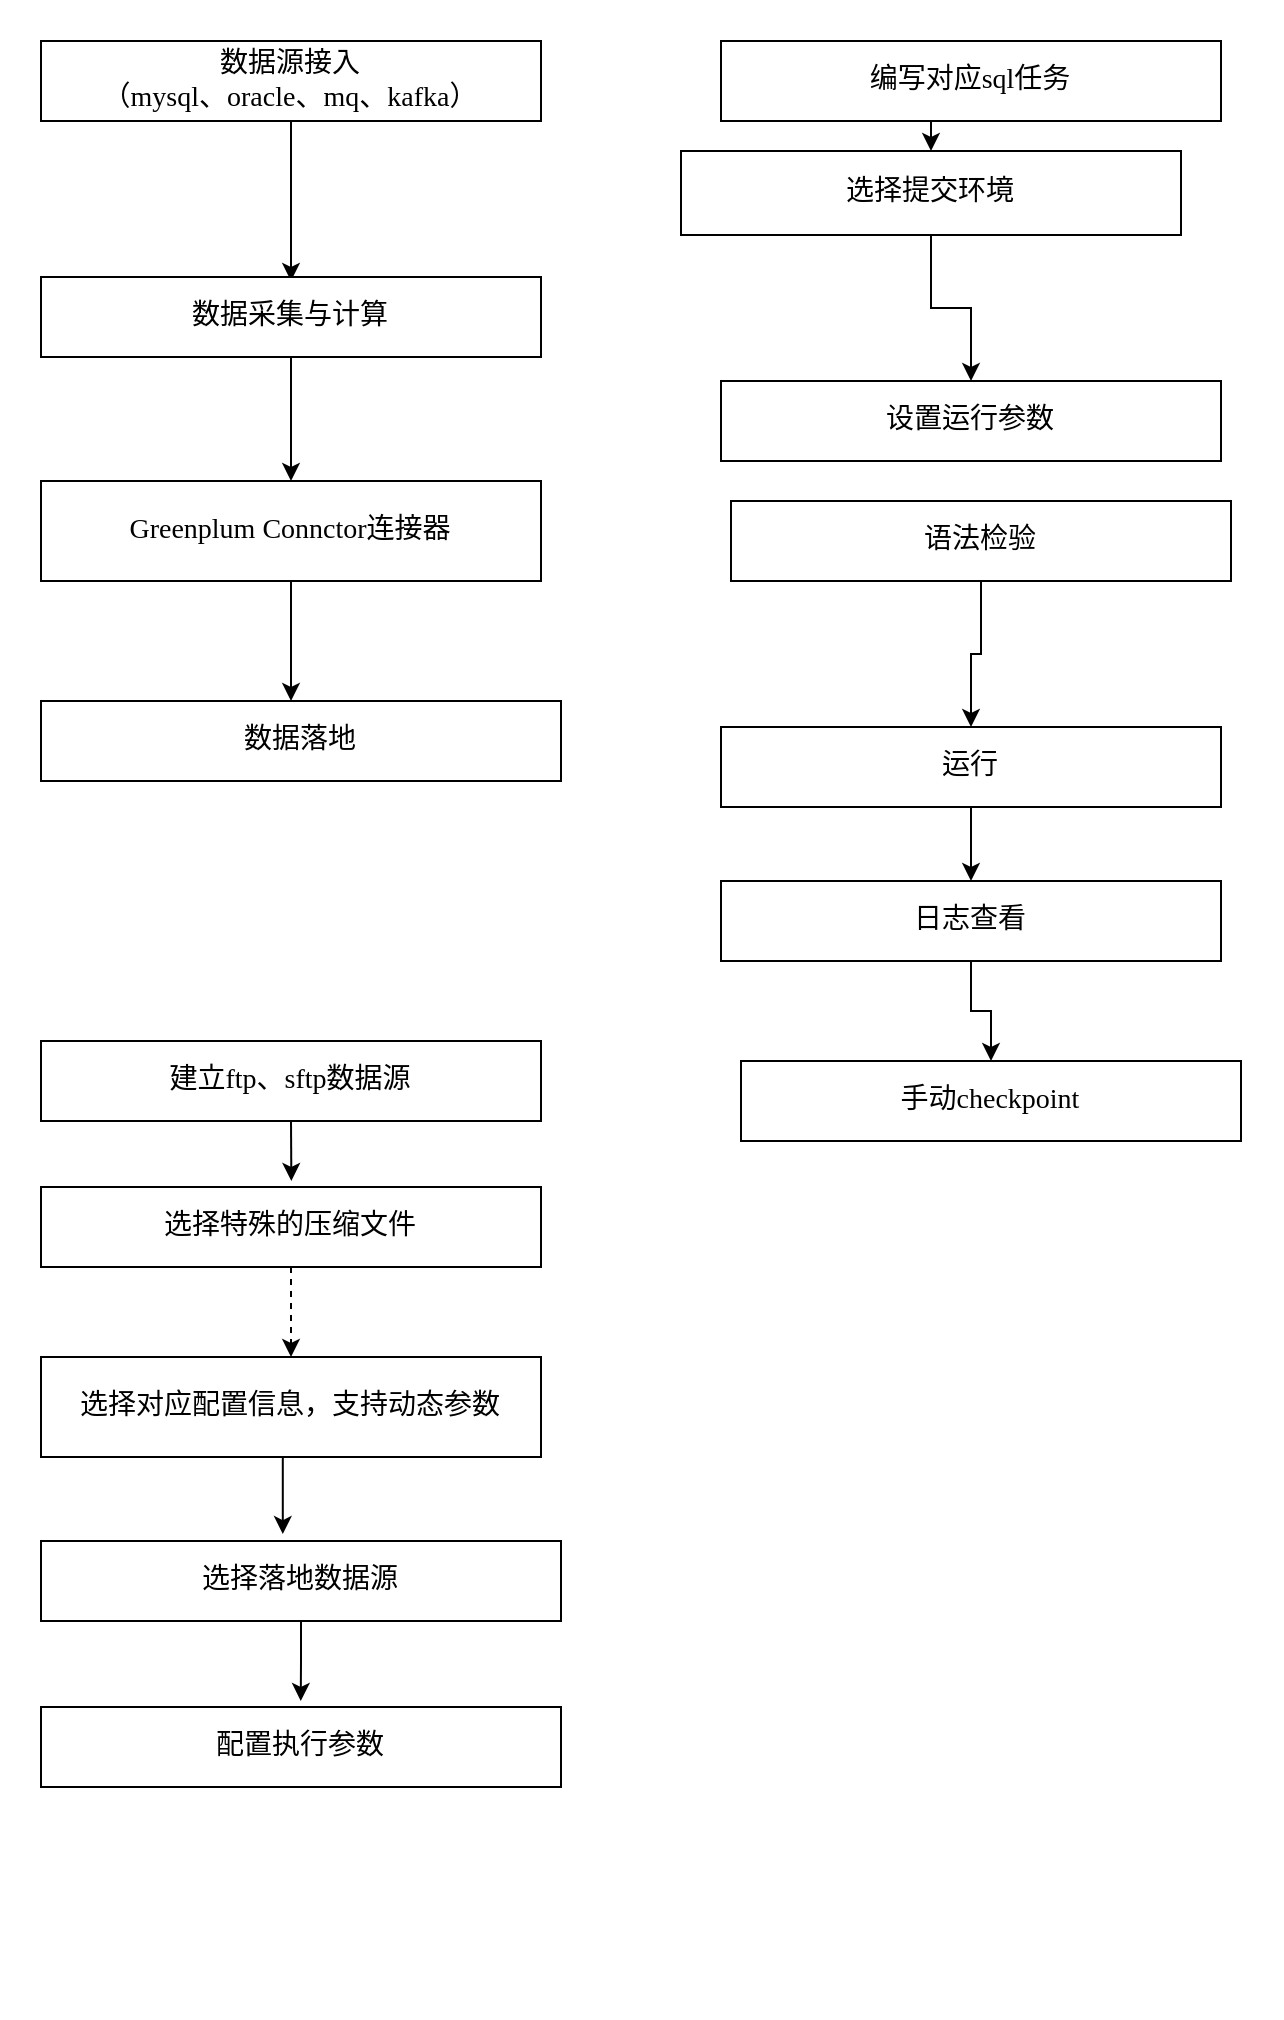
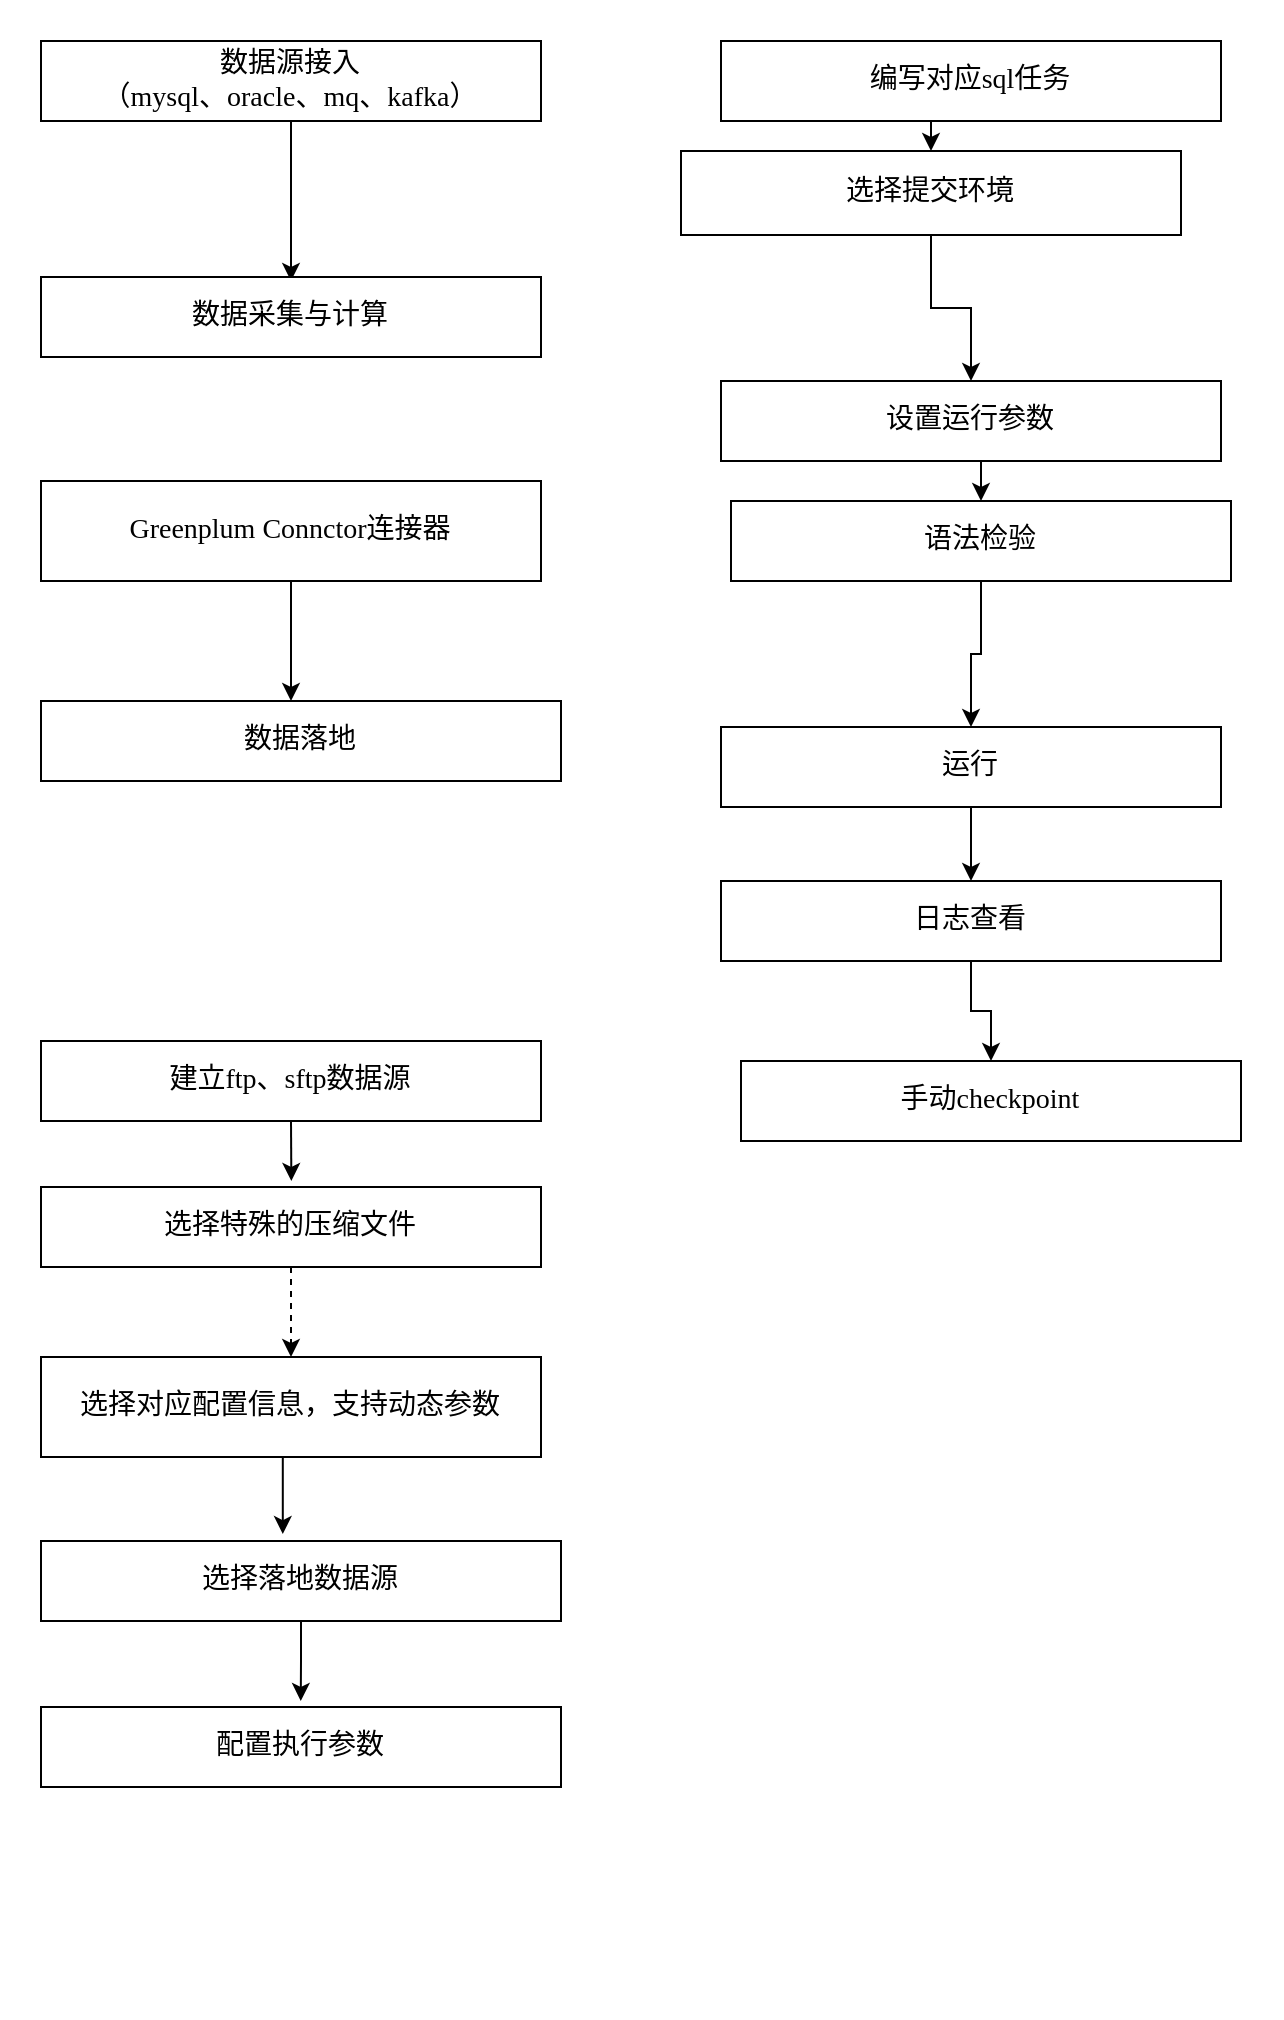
  <mxCell id="0" />
  <mxCell id="1" parent="0" />
  <mxCell id="2" value="1" style="text;html=1;strokeColor=none;fillColor=none;align=center;verticalAlign=middle;whiteSpace=wrap;fontSize=30;fontColor=#FFFFFF;" parent="1" vertex="1"><mxGeometry x="150" y="158" width="40" height="20" as="geometry" /></mxCell>
  <mxCell id="3" value="3" style="text;html=1;strokeColor=none;fillColor=none;align=center;verticalAlign=middle;whiteSpace=wrap;fontSize=30;fontColor=#FFFFFF;" parent="1" vertex="1"><mxGeometry x="150" y="383" width="40" height="20" as="geometry" /></mxCell>
  <mxCell id="4" value="4" style="text;html=1;strokeColor=none;fillColor=none;align=center;verticalAlign=middle;whiteSpace=wrap;fontSize=30;fontColor=#FFFFFF;" parent="1" vertex="1"><mxGeometry x="320" y="498" width="40" height="20" as="geometry" /></mxCell>
  <mxCell id="5" value="5" style="text;html=1;strokeColor=none;fillColor=none;align=center;verticalAlign=middle;whiteSpace=wrap;fontSize=30;fontColor=#FFFFFF;" parent="1" vertex="1"><mxGeometry x="150" y="613" width="40" height="20" as="geometry" /></mxCell>
  <mxCell id="6" value="6" style="text;html=1;strokeColor=none;fillColor=none;align=center;verticalAlign=middle;whiteSpace=wrap;fontSize=30;fontColor=#FFFFFF;" parent="1" vertex="1"><mxGeometry x="320" y="728" width="40" height="20" as="geometry" /></mxCell>
  <mxCell id="7" value="7" style="text;html=1;strokeColor=none;fillColor=none;align=center;verticalAlign=middle;whiteSpace=wrap;fontSize=30;fontColor=#FFFFFF;" parent="1" vertex="1"><mxGeometry x="150" y="853" width="40" height="20" as="geometry" /></mxCell>
  <mxCell id="8" value="8" style="text;html=1;strokeColor=none;fillColor=none;align=center;verticalAlign=middle;whiteSpace=wrap;fontSize=30;fontColor=#FFFFFF;" parent="1" vertex="1"><mxGeometry x="320" y="968" width="40" height="20" as="geometry" /></mxCell>
  <mxCell id="9" style="edgeStyle=orthogonalEdgeStyle;rounded=0;orthogonalLoop=1;jettySize=auto;html=1;exitX=0.5;exitY=1;exitDx=0;exitDy=0;" edge="1" parent="1" source="10"><mxGeometry relative="1" as="geometry"><mxPoint x="145" y="140" as="targetPoint" /></mxGeometry></mxCell>
  <mxCell id="10" value="数据源接入&lt;br style=&quot;font-size: 14px;&quot;&gt;（mysql、oracle、mq、kafka&lt;span style=&quot;background-color: initial; font-size: 14px;&quot;&gt;）&lt;/span&gt;" style="rounded=0;whiteSpace=wrap;html=1;hachureGap=4;fontFamily=Architects Daughter;fontSource=https%3A%2F%2Ffonts.googleapis.com%2Fcss%3Ffamily%3DArchitects%2BDaughter;fontSize=14;fillColor=default;" vertex="1" parent="1"><mxGeometry x="20" y="20" width="250" height="40" as="geometry" /></mxCell>
- <mxCell id="11" style="edgeStyle=orthogonalEdgeStyle;rounded=0;orthogonalLoop=1;jettySize=auto;html=1;exitX=0.5;exitY=1;exitDx=0;exitDy=0;entryX=0.5;entryY=0;entryDx=0;entryDy=0;" edge="1" parent="1" source="12" target="14"><mxGeometry relative="1" as="geometry" /></mxCell>
  <mxCell id="12" value="数据采集与计算" style="rounded=0;whiteSpace=wrap;html=1;hachureGap=4;fontFamily=Architects Daughter;fontSource=https%3A%2F%2Ffonts.googleapis.com%2Fcss%3Ffamily%3DArchitects%2BDaughter;fontSize=14;fillColor=default;" vertex="1" parent="1"><mxGeometry x="20" y="138" width="250" height="40" as="geometry" /></mxCell>
  <mxCell id="13" style="edgeStyle=orthogonalEdgeStyle;rounded=0;orthogonalLoop=1;jettySize=auto;html=1;" edge="1" parent="1" source="14"><mxGeometry relative="1" as="geometry"><mxPoint x="145" y="350" as="targetPoint" /></mxGeometry></mxCell>
  <mxCell id="14" value="&lt;p class=&quot;MsoNormal&quot;&gt;Greenplum&lt;span&gt;&amp;nbsp;&lt;font face=&quot;宋体&quot;&gt;C&lt;/font&gt;&lt;/span&gt;&lt;span&gt;onnctor连接器&lt;/span&gt;&lt;/p&gt;" style="rounded=0;whiteSpace=wrap;html=1;hachureGap=4;fontFamily=Architects Daughter;fontSource=https%3A%2F%2Ffonts.googleapis.com%2Fcss%3Ffamily%3DArchitects%2BDaughter;fontSize=14;fillColor=default;" vertex="1" parent="1"><mxGeometry x="20" y="240" width="250" height="50" as="geometry" /></mxCell>
  <mxCell id="15" value="数据落地" style="rounded=0;whiteSpace=wrap;html=1;hachureGap=4;fontFamily=Architects Daughter;fontSource=https%3A%2F%2Ffonts.googleapis.com%2Fcss%3Ffamily%3DArchitects%2BDaughter;fontSize=14;fillColor=default;" vertex="1" parent="1"><mxGeometry x="20" y="350" width="260" height="40" as="geometry" /></mxCell>
  <mxCell id="16" style="edgeStyle=orthogonalEdgeStyle;rounded=0;orthogonalLoop=1;jettySize=auto;html=1;exitX=0.5;exitY=1;exitDx=0;exitDy=0;entryX=0.5;entryY=0;entryDx=0;entryDy=0;" edge="1" parent="1" source="17" target="19"><mxGeometry relative="1" as="geometry" /></mxCell>
  <mxCell id="17" value="编写对应sql任务" style="rounded=0;whiteSpace=wrap;html=1;hachureGap=4;fontFamily=Architects Daughter;fontSource=https%3A%2F%2Ffonts.googleapis.com%2Fcss%3Ffamily%3DArchitects%2BDaughter;fontSize=14;fillColor=default;" vertex="1" parent="1"><mxGeometry x="360" y="20" width="250" height="40" as="geometry" /></mxCell>
  <mxCell id="18" style="edgeStyle=orthogonalEdgeStyle;rounded=0;orthogonalLoop=1;jettySize=auto;html=1;exitX=0.5;exitY=1;exitDx=0;exitDy=0;entryX=0.5;entryY=0;entryDx=0;entryDy=0;" edge="1" parent="1" source="19" target="21"><mxGeometry relative="1" as="geometry" /></mxCell>
  <mxCell id="19" value="选择提交环境" style="rounded=0;whiteSpace=wrap;html=1;hachureGap=4;fontFamily=Architects Daughter;fontSource=https%3A%2F%2Ffonts.googleapis.com%2Fcss%3Ffamily%3DArchitects%2BDaughter;fontSize=14;fillColor=default;" vertex="1" parent="1"><mxGeometry x="340" y="75" width="250" height="42" as="geometry" /></mxCell>
+ <mxCell id="20" style="edgeStyle=orthogonalEdgeStyle;rounded=0;orthogonalLoop=1;jettySize=auto;html=1;exitX=0.5;exitY=1;exitDx=0;exitDy=0;entryX=0.5;entryY=0;entryDx=0;entryDy=0;" edge="1" parent="1" source="21" target="23"><mxGeometry relative="1" as="geometry" /></mxCell>
  <mxCell id="21" value="设置运行参数" style="rounded=0;whiteSpace=wrap;html=1;hachureGap=4;fontFamily=Architects Daughter;fontSource=https%3A%2F%2Ffonts.googleapis.com%2Fcss%3Ffamily%3DArchitects%2BDaughter;fontSize=14;fillColor=default;" vertex="1" parent="1"><mxGeometry x="360" y="190" width="250" height="40" as="geometry" /></mxCell>
  <mxCell id="22" style="edgeStyle=orthogonalEdgeStyle;rounded=0;orthogonalLoop=1;jettySize=auto;html=1;exitX=0.5;exitY=1;exitDx=0;exitDy=0;entryX=0.5;entryY=0;entryDx=0;entryDy=0;" edge="1" parent="1" source="23" target="28"><mxGeometry relative="1" as="geometry" /></mxCell>
  <mxCell id="23" value="语法检验" style="rounded=0;whiteSpace=wrap;html=1;hachureGap=4;fontFamily=Architects Daughter;fontSource=https%3A%2F%2Ffonts.googleapis.com%2Fcss%3Ffamily%3DArchitects%2BDaughter;fontSize=14;fillColor=default;" vertex="1" parent="1"><mxGeometry x="365" y="250" width="250" height="40" as="geometry" /></mxCell>
  <mxCell id="24" value="手动checkpoint" style="rounded=0;whiteSpace=wrap;html=1;hachureGap=4;fontFamily=Architects Daughter;fontSource=https%3A%2F%2Ffonts.googleapis.com%2Fcss%3Ffamily%3DArchitects%2BDaughter;fontSize=14;fillColor=default;" vertex="1" parent="1"><mxGeometry x="370" y="530" width="250" height="40" as="geometry" /></mxCell>
  <mxCell id="25" style="edgeStyle=orthogonalEdgeStyle;rounded=0;orthogonalLoop=1;jettySize=auto;html=1;exitX=0.5;exitY=1;exitDx=0;exitDy=0;entryX=0.5;entryY=0;entryDx=0;entryDy=0;" edge="1" parent="1" source="26" target="24"><mxGeometry relative="1" as="geometry" /></mxCell>
  <mxCell id="26" value="日志查看" style="rounded=0;whiteSpace=wrap;html=1;hachureGap=4;fontFamily=Architects Daughter;fontSource=https%3A%2F%2Ffonts.googleapis.com%2Fcss%3Ffamily%3DArchitects%2BDaughter;fontSize=14;fillColor=default;" vertex="1" parent="1"><mxGeometry x="360" y="440" width="250" height="40" as="geometry" /></mxCell>
  <mxCell id="27" style="edgeStyle=orthogonalEdgeStyle;rounded=0;orthogonalLoop=1;jettySize=auto;html=1;exitX=0.5;exitY=1;exitDx=0;exitDy=0;entryX=0.5;entryY=0;entryDx=0;entryDy=0;" edge="1" parent="1" source="28" target="26"><mxGeometry relative="1" as="geometry" /></mxCell>
  <mxCell id="28" value="运行" style="rounded=0;whiteSpace=wrap;html=1;hachureGap=4;fontFamily=Architects Daughter;fontSource=https%3A%2F%2Ffonts.googleapis.com%2Fcss%3Ffamily%3DArchitects%2BDaughter;fontSize=14;fillColor=default;" vertex="1" parent="1"><mxGeometry x="360" y="363" width="250" height="40" as="geometry" /></mxCell>
  <mxCell id="29" value="1" style="text;html=1;strokeColor=none;fillColor=none;align=center;verticalAlign=middle;whiteSpace=wrap;fontSize=30;fontColor=#FFFFFF;" vertex="1" parent="1"><mxGeometry x="150" y="658" width="40" height="20" as="geometry" /></mxCell>
  <mxCell id="30" value="3" style="text;html=1;strokeColor=none;fillColor=none;align=center;verticalAlign=middle;whiteSpace=wrap;fontSize=30;fontColor=#FFFFFF;" vertex="1" parent="1"><mxGeometry x="150" y="883" width="40" height="20" as="geometry" /></mxCell>
  <mxCell id="31" style="edgeStyle=orthogonalEdgeStyle;rounded=0;orthogonalLoop=1;jettySize=auto;html=1;exitX=0.5;exitY=1;exitDx=0;exitDy=0;" edge="1" parent="1" source="32"><mxGeometry relative="1" as="geometry"><mxPoint x="145.176" y="590" as="targetPoint" /></mxGeometry></mxCell>
  <mxCell id="32" value="建立ftp、sftp数据源" style="rounded=0;whiteSpace=wrap;html=1;hachureGap=4;fontFamily=Architects Daughter;fontSource=https%3A%2F%2Ffonts.googleapis.com%2Fcss%3Ffamily%3DArchitects%2BDaughter;fontSize=14;fillColor=default;" vertex="1" parent="1"><mxGeometry x="20" y="520" width="250" height="40" as="geometry" /></mxCell>
  <mxCell id="33" style="edgeStyle=orthogonalEdgeStyle;rounded=0;orthogonalLoop=1;jettySize=auto;html=1;exitX=0.5;exitY=1;exitDx=0;exitDy=0;entryX=0.5;entryY=0;entryDx=0;entryDy=0;dashed=1;" edge="1" parent="1" source="34" target="36"><mxGeometry relative="1" as="geometry" /></mxCell>
  <mxCell id="34" value="选择特殊的压缩文件" style="rounded=0;whiteSpace=wrap;html=1;hachureGap=4;fontFamily=Architects Daughter;fontSource=https%3A%2F%2Ffonts.googleapis.com%2Fcss%3Ffamily%3DArchitects%2BDaughter;fontSize=14;fillColor=default;" vertex="1" parent="1"><mxGeometry x="20" y="593" width="250" height="40" as="geometry" /></mxCell>
  <mxCell id="35" style="edgeStyle=orthogonalEdgeStyle;rounded=0;orthogonalLoop=1;jettySize=auto;html=1;exitX=0.5;exitY=1;exitDx=0;exitDy=0;entryX=0.465;entryY=-0.087;entryDx=0;entryDy=0;entryPerimeter=0;" edge="1" parent="1" source="36" target="38"><mxGeometry relative="1" as="geometry" /></mxCell>
  <mxCell id="36" value="&lt;p class=&quot;MsoNormal&quot;&gt;选择对应配置信息，支持动态参数&lt;/p&gt;" style="rounded=0;whiteSpace=wrap;html=1;hachureGap=4;fontFamily=Architects Daughter;fontSource=https%3A%2F%2Ffonts.googleapis.com%2Fcss%3Ffamily%3DArchitects%2BDaughter;fontSize=14;fillColor=default;" vertex="1" parent="1"><mxGeometry x="20" y="678" width="250" height="50" as="geometry" /></mxCell>
  <mxCell id="37" style="edgeStyle=orthogonalEdgeStyle;rounded=0;orthogonalLoop=1;jettySize=auto;html=1;exitX=0.5;exitY=1;exitDx=0;exitDy=0;" edge="1" parent="1" source="38"><mxGeometry relative="1" as="geometry"><mxPoint x="149.882" y="850" as="targetPoint" /></mxGeometry></mxCell>
  <mxCell id="38" value="选择落地数据源" style="rounded=0;whiteSpace=wrap;html=1;hachureGap=4;fontFamily=Architects Daughter;fontSource=https%3A%2F%2Ffonts.googleapis.com%2Fcss%3Ffamily%3DArchitects%2BDaughter;fontSize=14;fillColor=default;" vertex="1" parent="1"><mxGeometry x="20" y="770" width="260" height="40" as="geometry" /></mxCell>
  <mxCell id="39" value="配置执行参数" style="rounded=0;whiteSpace=wrap;html=1;hachureGap=4;fontFamily=Architects Daughter;fontSource=https%3A%2F%2Ffonts.googleapis.com%2Fcss%3Ffamily%3DArchitects%2BDaughter;fontSize=14;fillColor=default;" vertex="1" parent="1"><mxGeometry x="20" y="853" width="260" height="40" as="geometry" /></mxCell>
